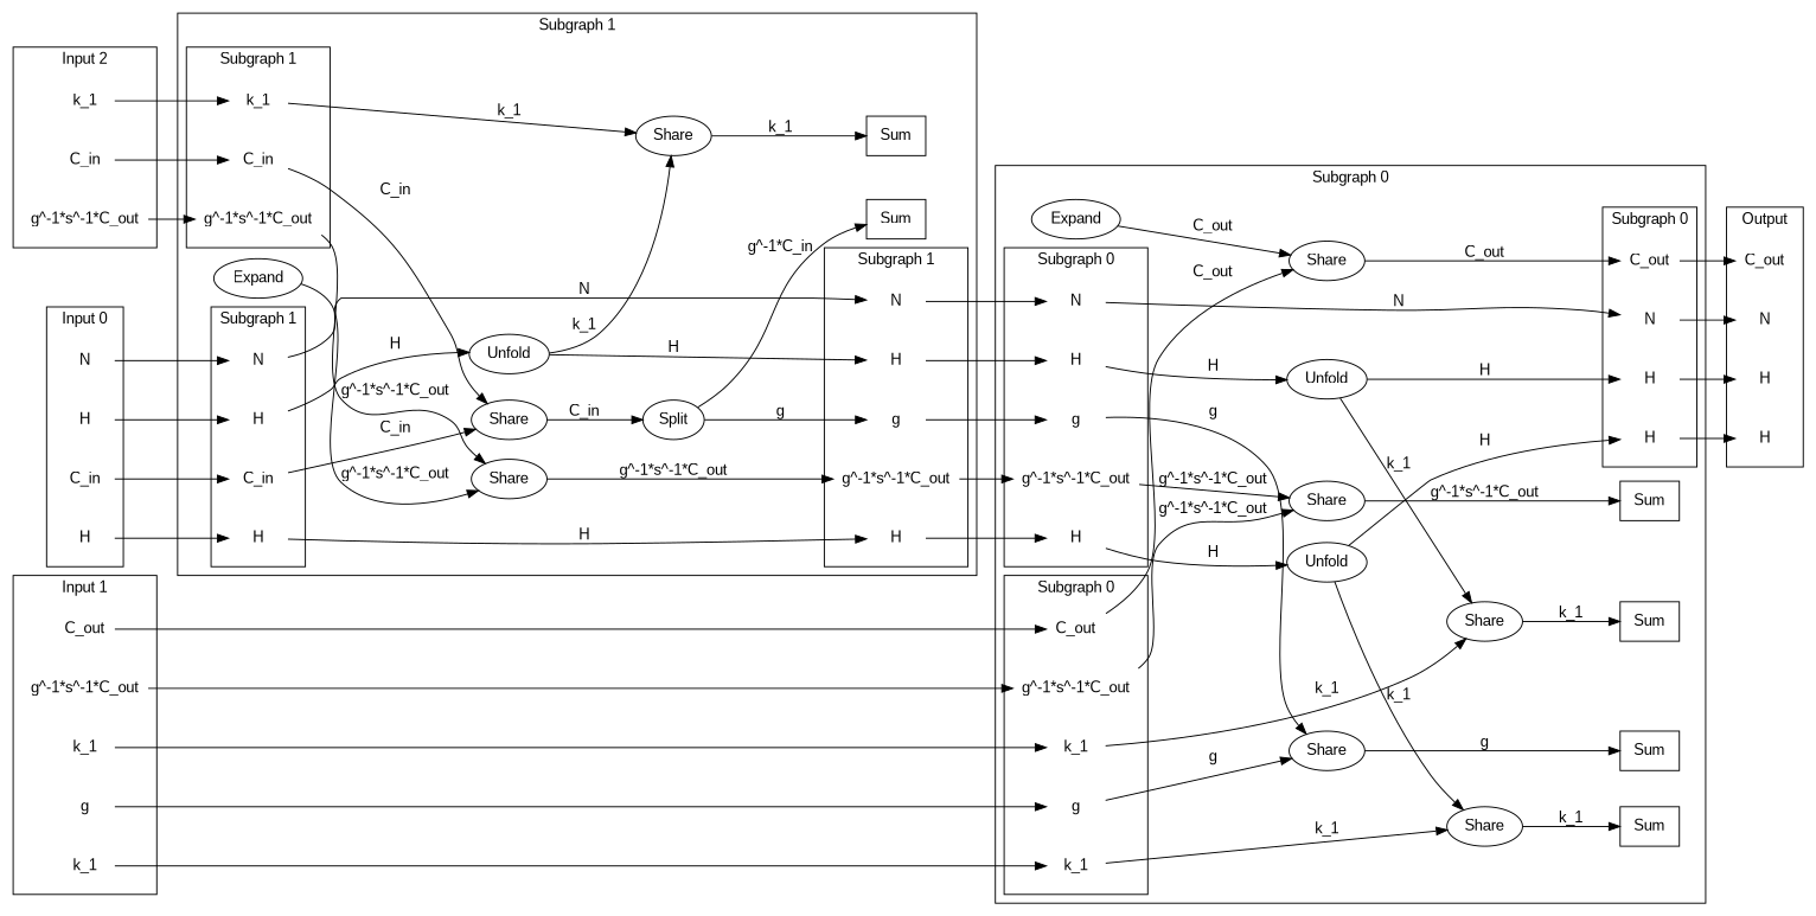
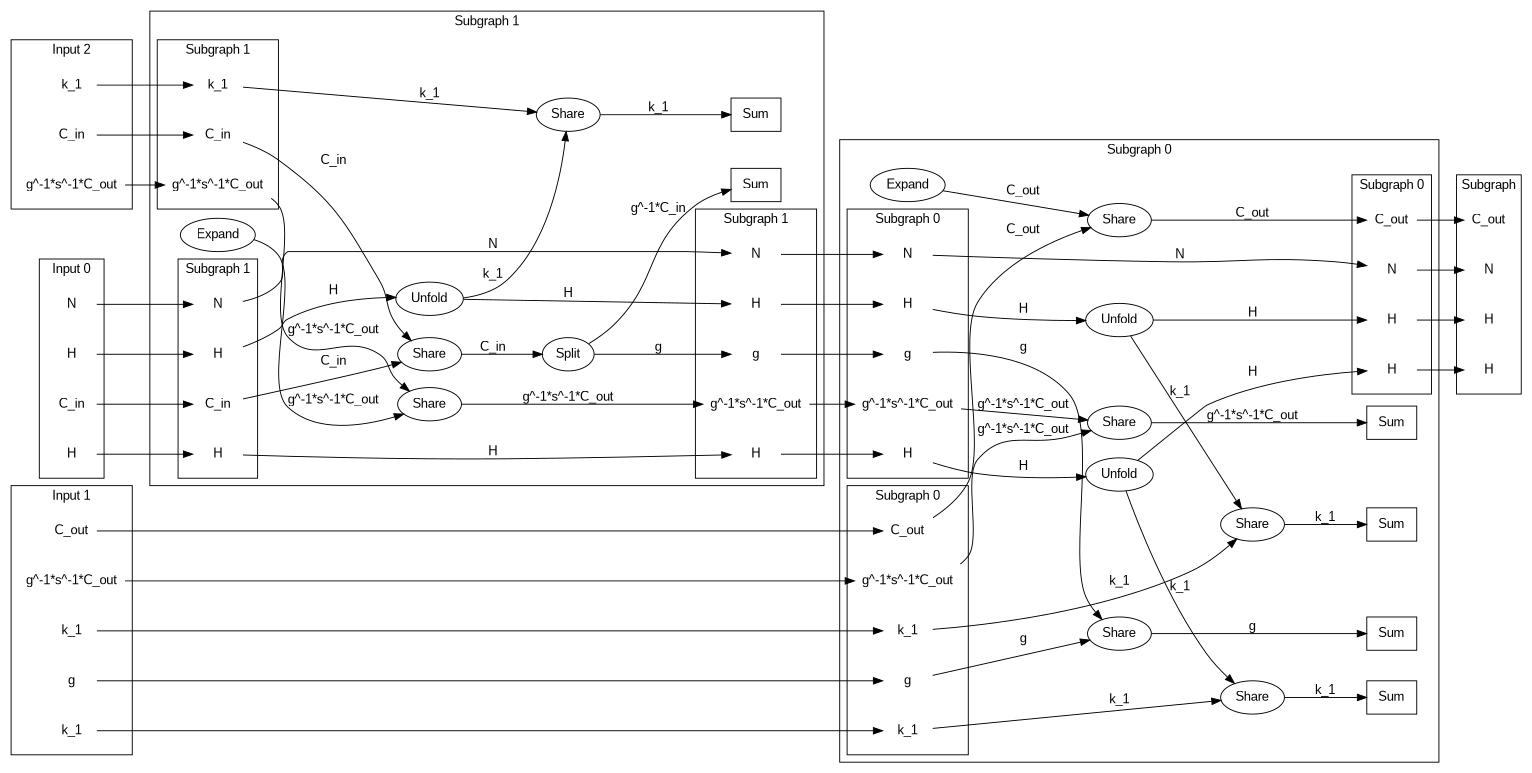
  digraph {
    newrank=true
    rankdir=LR
    fontname="Liberation Sans"
    node [shape=none fontname="Liberation Sans"]
    edge [fontname="Liberation Sans"]
    n1 [label=N]
    n2 [label=C_in]
    n3 [label=H]
    n4 [label=H]
    n5 [label=C_in]
    n6 [label=k_1]
    n7 [label="g^-1*s^-1*C_out"]
    n8 [label=C_out]
    n9 [label=g]
    n10 [label=k_1]
    n11 [label=k_1]
    n12 [label="g^-1*s^-1*C_out"]
    n13 [label=Sum shape=box]
    n14 [label=Sum shape=box]
    n15 [label=Sum shape=box]
    n16 [label=Sum shape=box]
    n17 [label=N]
    n18 [label=C_out]
    n19 [label=H]
    n20 [label=H]
    n21 [label=N]
    n22 [label=g]
    n23 [label=H]
    n24 [label=H]
    n25 [label="g^-1*s^-1*C_out"]
    n26 [label=C_out]
    n27 [label=g]
    n28 [label=k_1]
    n29 [label=k_1]
    n30 [label="g^-1*s^-1*C_out"]
    n31 [label=Share shape=""]
    n32 [label=Unfold shape=""]
    n33 [label=Unfold shape=""]
    n34 [label=Share shape=""]
    n35 [label=Share shape=""]
    n36 [label=Share shape=""]
    n37 [label=Share shape=""]
    n38 [label=Expand shape=""]
    n39 [label=Sum shape=box]
    n40 [label=Sum shape=box]
    n41 [label=N]
    n42 [label=g]
    n43 [label=H]
    n44 [label=H]
    n45 [label="g^-1*s^-1*C_out"]
    n46 [label=N]
    n47 [label=C_in]
    n48 [label=H]
    n49 [label=H]
    n50 [label=C_in]
    n51 [label=k_1]
    n52 [label="g^-1*s^-1*C_out"]
    n53 [label=Share shape=""]
    n54 [label=Unfold shape=""]
    n55 [label=Share shape=""]
    n56 [label=Share shape=""]
    n57 [label=Split shape=""]
    n58 [label=Expand shape=""]
    n59 [label=N]
    n60 [label=C_out]
    n61 [label=H]
    n62 [label=H]
    subgraph sub_1 {
      rank=same
      n1
      n2
      n3
      n4
      n5
      n6
      n7
      n8
      n9
      n10
      n11
      n12
    }
    subgraph cluster_2 {
      label="Subgraph 0"
      n31
      n32
      n33
      n34
      n35
      n36
      n37
      n38
      subgraph sub_3 {
        label="Subgraph 0"
        rank=same
        n13
        n14
        n15
        n16
        n17
        n18
        n19
        n20
      }
      subgraph sub_4 {
        label="Subgraph 0"
        rank=same
        n21
        n22
        n23
        n24
        n25
        n26
        n27
        n28
        n29
        n30
      }
      subgraph cluster_5 {
        n17
        n18
        n19
        n20
      }
      subgraph cluster_6 {
        n21
        n22
        n23
        n24
        n25
      }
      subgraph cluster_7 {
        n26
        n27
        n28
        n29
        n30
      }
    }
    subgraph cluster_8 {
      label="Subgraph 1"
      n53
      n54
      n55
      n56
      n57
      n58
      subgraph sub_9 {
        label="Subgraph 1"
        rank=same
        n39
        n40
        n41
        n42
        n43
        n44
        n45
      }
      subgraph sub_10 {
        label="Subgraph 1"
        rank=same
        n46
        n47
        n48
        n49
        n50
        n51
        n52
      }
      subgraph cluster_11 {
        n41
        n42
        n43
        n44
        n45
      }
      subgraph cluster_12 {
        n46
        n47
        n48
        n49
      }
      subgraph cluster_13 {
        n50
        n51
        n52
      }
    }
    subgraph cluster_14 {
      label="Input 0"
      n1
      n2
      n3
      n4
    }
    subgraph cluster_15 {
      label="Input 2"
      n5
      n6
      n7
    }
    subgraph cluster_16 {
      label="Input 1"
      n8
      n9
      n10
      n11
      n12
    }
    subgraph cluster_17 {
-     label=Output
+     label="Subgraph"
      n59
      n60
      n61
      n62
    }
    n1 -> n46
    n2 -> n47
    n3 -> n48
    n4 -> n49
    n5 -> n50
    n6 -> n51
    n7 -> n52
    n8 -> n26
    n9 -> n27
    n10 -> n28
    n11 -> n29
    n12 -> n30
    n17 -> n59
    n18 -> n60
    n19 -> n61
    n20 -> n62
    n21 -> n17 [label=N]
    n22 -> n31 [label=g]
    n23 -> n32 [label=H]
    n24 -> n33 [label=H]
    n25 -> n34 [label="g^-1*s^-1*C_out"]
    n26 -> n35 [label=C_out]
    n27 -> n31 [label=g]
    n28 -> n36 [label=k_1]
    n29 -> n37 [label=k_1]
    n30 -> n34 [label="g^-1*s^-1*C_out"]
    n31 -> n13 [label=g]
    n32 -> n19 [label=H]
    n32 -> n36 [label=k_1]
    n33 -> n20 [label=H]
    n33 -> n37 [label=k_1]
    n34 -> n16 [label="g^-1*s^-1*C_out"]
    n35 -> n18 [label=C_out]
    n36 -> n14 [label=k_1]
    n37 -> n15 [label=k_1]
    n38 -> n35 [label=C_out]
    n41 -> n21
    n42 -> n22
    n43 -> n23
    n44 -> n24
    n45 -> n25
    n46 -> n41 [label=N]
    n47 -> n53 [label=C_in]
    n48 -> n43 [label=H]
    n49 -> n54 [label=H]
    n50 -> n53 [label=C_in]
    n51 -> n55 [label=k_1]
    n52 -> n56 [label="g^-1*s^-1*C_out"]
    n53 -> n57 [label=C_in]
    n54 -> n44 [label=H]
    n54 -> n55 [label=k_1]
    n55 -> n40 [label=k_1]
    n56 -> n45 [label="g^-1*s^-1*C_out"]
    n57 -> n39 [label="g^-1*C_in"]
    n57 -> n42 [label=g]
    n58 -> n56 [label="g^-1*s^-1*C_out"]
  }
